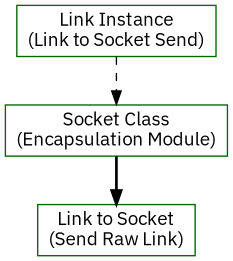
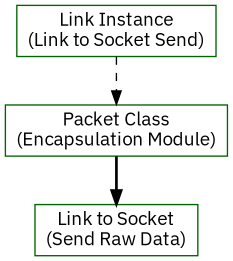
  digraph {
    fontname="IBM Plex Sans"
    node [color=darkgreen fontname="IBM Plex Sans" shape=box]
    edge [fontname="IBM Plex Sans"]
    n1 [label="Link Instance\n(Link to Socket Send)"]
-   n2 [label="Socket Class\n(Encapsulation Module)"]
-   n3 [label="Link to Socket\n(Send Raw Link)"]
+   n2 [label="Packet Class\n(Encapsulation Module)"]
+   n3 [label="Link to Socket\n(Send Raw Data)"]
    n1 -> n2 [style=dashed]
    n2 -> n3 [style=bold]
  }
